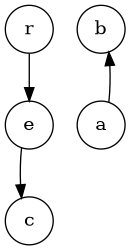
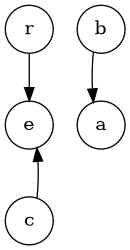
  digraph {
    fontname="DejaVu Serif"
    node [color=black fontname="DejaVu Serif" shape=circle]
    edge [fontname="DejaVu Serif"]
    e
    c
    b
    a
    r
-   e -> c
-   a -> b
+   c -> e
+   b -> a
    r -> e
  }
